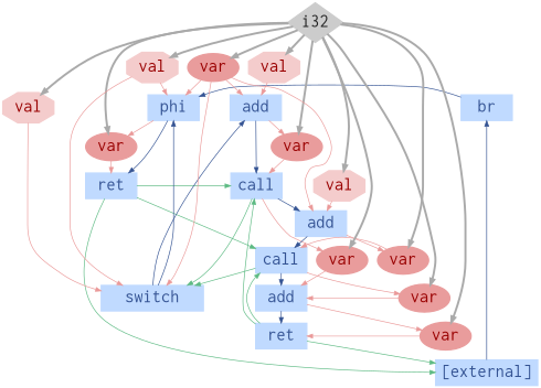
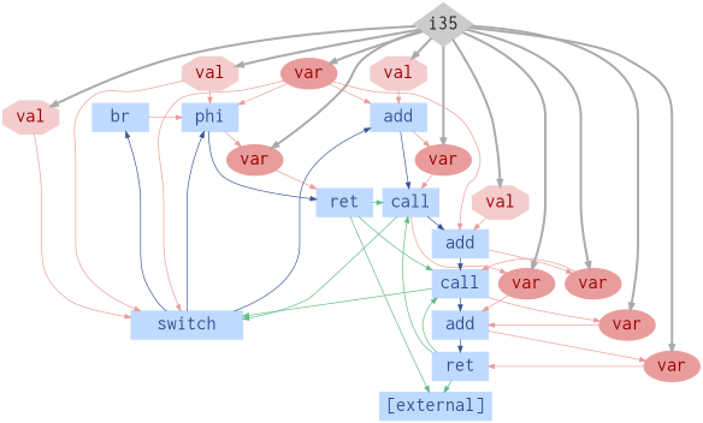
  digraph {
    fontsize=100
    nodesep=0.2
    rankdir=TB
    ranksep=0.2
    node [color="#C0DAFF" fillcolor="#C0DAFF" fontcolor="#345393" fontname=Inconsolata fontsize=25 margin=0 penwidth=2 shape=box style=filled]
    edge [arrowsize=.8 color="#EA9999" fontname=Inconsolata fontsize=22 penwidth=1 weight=0]
    n1 [label=br width=1]
    n2 [label=phi width=1]
    n3 [label=add width=1]
    n4 [label=call width=1]
    n5 [label=ret width=1]
    n6 [label=call width=1]
    n7 [color="#E99C9C" fillcolor="#E99C9C" fontcolor="#990000" label=var shape=ellipse width=1]
    n8 [color="#E99C9C" fillcolor="#E99C9C" fontcolor="#990000" label=var shape=ellipse width=1]
    n9 [label=add width=1]
    n10 [color="#E99C9C" fillcolor="#E99C9C" fontcolor="#990000" label=var shape=ellipse width=1]
    n11 [label=ret width=1]
    n12 [color="#E99C9C" fillcolor="#E99C9C" fontcolor="#990000" label=var shape=ellipse width=1]
    n13 [color="#E99C9C" fillcolor="#E99C9C" fontcolor="#990000" label=var shape=ellipse width=1]
    n14 [color="#E99C9C" fillcolor="#E99C9C" fontcolor="#990000" label=var shape=ellipse width=1]
    n15 [label=switch width=2]
    n16 [label=add width=1]
    n17 [label="[external]" width=2]
-   n18 [color="#CCCCCC" fillcolor="#CCCCCC" fontcolor="#222222" label=i32 shape=diamond width=1]
+   n18 [color="#CCCCCC" fillcolor="#CCCCCC" fontcolor="#222222" label=i35 shape=diamond width=1]
    n19 [color="#F4CCCC" fillcolor="#F4CCCC" fontcolor="#990000" label=val shape=octagon width=1]
    n20 [color="#F4CCCC" fillcolor="#F4CCCC" fontcolor="#990000" label=val shape=octagon width=1]
    n21 [color="#F4CCCC" fillcolor="#F4CCCC" fontcolor="#990000" label=val shape=octagon width=1]
    n22 [color="#F4CCCC" fillcolor="#F4CCCC" fontcolor="#990000" label=val shape=octagon width=1]
    n23 [color="#E99C9C" fillcolor="#E99C9C" fontcolor="#990000" label=var shape=ellipse width=1]
    subgraph sub_1 {
      rank=same
      n1
      n2
      n3
    }
    subgraph sub_2 {
      rank=same
      n4
      n5
    }
    subgraph sub_3 {
      rank=same
      n6
      n7
      n8
    }
    subgraph sub_4 {
      rank=same
      n9
      n10
    }
    subgraph sub_5 {
      rank=same
      n11
      n12
    }
-   n1 -> n2 [color="#345393" weight=10]
+   n1 -> n2 [weight=10]
    n2 -> n5 [color="#345393" weight=10]
    n2 -> n13 [labelfontcolor="#990000"]
    n3 -> n4 [color="#345393" weight=10]
    n3 -> n14 [labelfontcolor="#990000"]
    n4 -> n7 [labelfontcolor="#990000"]
    n4 -> n15 [color="#5dba83"]
    n4 -> n16 [color="#345393" weight=10]
    n5 -> n4 [color="#5dba83"]
    n5 -> n6 [color="#5dba83"]
    n5 -> n17 [color="#5dba83"]
    n6 -> n9 [color="#345393" weight=10]
    n6 -> n10 [labelfontcolor="#990000"]
    n6 -> n15 [color="#5dba83"]
    n7 -> n9 [labelfontcolor="#990000"]
    n8 -> n6 [labelfontcolor="#990000"]
    n9 -> n11 [color="#345393" weight=10]
    n9 -> n12 [labelfontcolor="#990000"]
    n10 -> n9 [labelfontcolor="#990000"]
    n11 -> n4 [color="#5dba83"]
    n11 -> n6 [color="#5dba83"]
    n11 -> n17 [color="#5dba83"]
    n12 -> n11 [labelfontcolor="#990000"]
    n13 -> n5 [labelfontcolor="#990000"]
    n14 -> n4 [labelfontcolor="#990000"]
-   n17 -> n1 [color="#345393" labelfontcolor="#345393" minlen=2 weight=10]
+   n15 -> n1 [color="#345393" labelfontcolor="#345393" minlen=2 weight=10]
    n15 -> n2 [color="#345393" labelfontcolor="#345393" minlen=2 weight=10]
    n15 -> n3 [color="#345393" labelfontcolor="#345393" minlen=2 weight=10]
    n16 -> n6 [color="#345393" weight=10]
    n16 -> n8 [labelfontcolor="#990000"]
    n18 -> n7 [color="#AAAAAA" penwidth=3 weight=1]
    n18 -> n8 [color="#AAAAAA" penwidth=3 weight=1]
    n18 -> n10 [color="#AAAAAA" penwidth=3 weight=1]
    n18 -> n12 [color="#AAAAAA" penwidth=3 weight=1]
    n18 -> n13 [color="#AAAAAA" penwidth=3 weight=1]
    n18 -> n14 [color="#AAAAAA" penwidth=3 weight=1]
    n18 -> n19 [color="#AAAAAA" penwidth=3 weight=1]
    n18 -> n20 [color="#AAAAAA" penwidth=3 weight=1]
    n18 -> n21 [color="#AAAAAA" penwidth=3 weight=1]
    n18 -> n22 [color="#AAAAAA" penwidth=3 weight=1]
    n18 -> n23 [color="#AAAAAA" penwidth=3 weight=1]
    n19 -> n15 [labelfontcolor="#990000" weight=""]
    n20 -> n2 [labelfontcolor="#990000" weight=""]
    n20 -> n15 [labelfontcolor="#990000" weight=""]
    n21 -> n3 [labelfontcolor="#990000" weight=""]
    n22 -> n16 [labelfontcolor="#990000" weight=""]
    n23 -> n2 [labelfontcolor="#990000"]
    n23 -> n3 [labelfontcolor="#990000"]
    n23 -> n15 [labelfontcolor="#990000"]
    n23 -> n16 [labelfontcolor="#990000"]
  }
